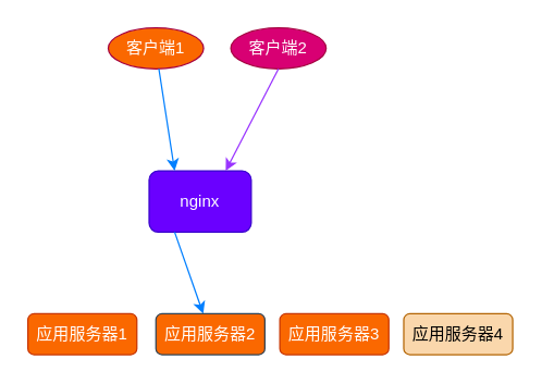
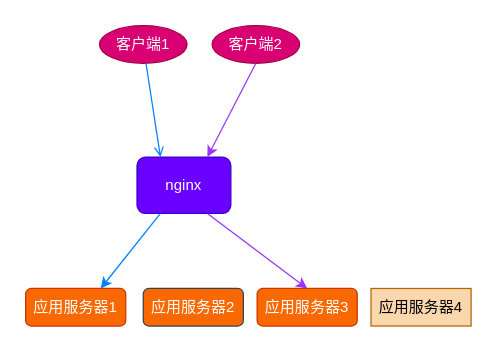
  <mxCell id="0" />
  <mxCell id="1" parent="0" />
- <mxCell id="2" value="客户端1" style="ellipse;whiteSpace=wrap;html=1;fillColor=#fa6800;strokeColor=#A50040;fontColor=#ffffff;" vertex="1" parent="1"><mxGeometry x="79" y="20" width="70" height="30" as="geometry" /></mxCell>
+ <mxCell id="2" value="客户端1" style="ellipse;whiteSpace=wrap;html=1;fillColor=#d80073;strokeColor=#A50040;fontColor=#ffffff;" vertex="1" parent="1"><mxGeometry x="79" y="20" width="70" height="30" as="geometry" /></mxCell>
  <mxCell id="3" value="客户端2" style="ellipse;whiteSpace=wrap;html=1;fillColor=#d80073;strokeColor=#A50040;fontColor=#ffffff;" vertex="1" parent="1"><mxGeometry x="169" y="20" width="70" height="30" as="geometry" /></mxCell>
  <mxCell id="4" value="nginx" style="rounded=1;whiteSpace=wrap;html=1;fillColor=#6a00ff;strokeColor=#3700CC;fontColor=#ffffff;" vertex="1" parent="1"><mxGeometry x="109" y="125" width="75" height="45" as="geometry" /></mxCell>
  <mxCell id="5" value="应用服务器1" style="rounded=1;whiteSpace=wrap;html=1;fillColor=#fa6800;strokeColor=#C73500;fontColor=#ffffff;" vertex="1" parent="1"><mxGeometry x="20" y="230" width="80" height="30" as="geometry" /></mxCell>
- <mxCell id="6" value="" style="endArrow=classic;html=1;entryX=0.25;entryY=0;entryDx=0;entryDy=0;fillColor=#ffff88;strokeColor=#007FFF;" edge="1" parent="1" source="2" target="4"><mxGeometry width="50" height="50" relative="1" as="geometry"><mxPoint x="25" y="335" as="sourcePoint" /><mxPoint x="75" y="285" as="targetPoint" /></mxGeometry></mxCell>
- <mxCell id="7" value="" style="endArrow=classic;html=1;exitX=0.25;exitY=1;exitDx=0;exitDy=0;strokeColor=#007FFF;" edge="1" parent="1" source="4" target="8"><mxGeometry width="50" height="50" relative="1" as="geometry"><mxPoint x="25" y="335" as="sourcePoint" /><mxPoint x="75" y="285" as="targetPoint" /></mxGeometry></mxCell>
+ <mxCell id="6" value="" style="endArrow=open;html=1;entryX=0.25;entryY=0;entryDx=0;entryDy=0;fillColor=#ffff88;strokeColor=#007FFF;" edge="1" parent="1" source="2" target="4"><mxGeometry width="50" height="50" relative="1" as="geometry"><mxPoint x="25" y="335" as="sourcePoint" /><mxPoint x="75" y="285" as="targetPoint" /></mxGeometry></mxCell>
+ <mxCell id="7" value="" style="endArrow=classic;html=1;exitX=0.25;exitY=1;exitDx=0;exitDy=0;entryX=0.75;entryY=0;entryDx=0;entryDy=0;strokeColor=#007FFF;" edge="1" parent="1" source="4" target="5"><mxGeometry width="50" height="50" relative="1" as="geometry"><mxPoint x="25" y="335" as="sourcePoint" /><mxPoint x="75" y="285" as="targetPoint" /></mxGeometry></mxCell>
  <mxCell id="8" value="应用服务器2" style="rounded=1;whiteSpace=wrap;html=1;fillColor=#fa6800;strokeColor=#314354;fontColor=#ffffff;" vertex="1" parent="1"><mxGeometry x="114" y="230" width="80" height="30" as="geometry" /></mxCell>
  <mxCell id="9" value="应用服务器3" style="rounded=1;whiteSpace=wrap;html=1;fillColor=#fa6800;strokeColor=#C73500;fontColor=#ffffff;" vertex="1" parent="1"><mxGeometry x="205" y="230" width="80" height="30" as="geometry" /></mxCell>
- <mxCell id="10" value="应用服务器4" style="rounded=1;whiteSpace=wrap;html=1;fillColor=#fad7ac;strokeColor=#b46504;" vertex="1" parent="1"><mxGeometry x="296" y="230" width="80" height="30" as="geometry" /></mxCell>
+ <mxCell id="10" value="应用服务器4" style="whiteSpace=wrap;html=1;fillColor=#fad7ac;strokeColor=#b46504;rounded=0;" vertex="1" parent="1"><mxGeometry x="296" y="230" width="80" height="30" as="geometry" /></mxCell>
  <mxCell id="11" value="" style="endArrow=classic;html=1;exitX=0.5;exitY=1;exitDx=0;exitDy=0;entryX=0.75;entryY=0;entryDx=0;entryDy=0;fillColor=#cce5ff;strokeColor=#9933FF;" edge="1" parent="1" source="3" target="4"><mxGeometry width="50" height="50" relative="1" as="geometry"><mxPoint x="25" y="335" as="sourcePoint" /><mxPoint x="75" y="285" as="targetPoint" /></mxGeometry></mxCell>
+ <mxCell id="12" value="" style="endArrow=classic;html=1;exitX=0.75;exitY=1;exitDx=0;exitDy=0;entryX=0.5;entryY=0;entryDx=0;entryDy=0;fillColor=#ffff88;strokeColor=#9933FF;" edge="1" parent="1" source="4" target="9"><mxGeometry width="50" height="50" relative="1" as="geometry"><mxPoint x="25" y="335" as="sourcePoint" /><mxPoint x="75" y="285" as="targetPoint" /></mxGeometry></mxCell>
